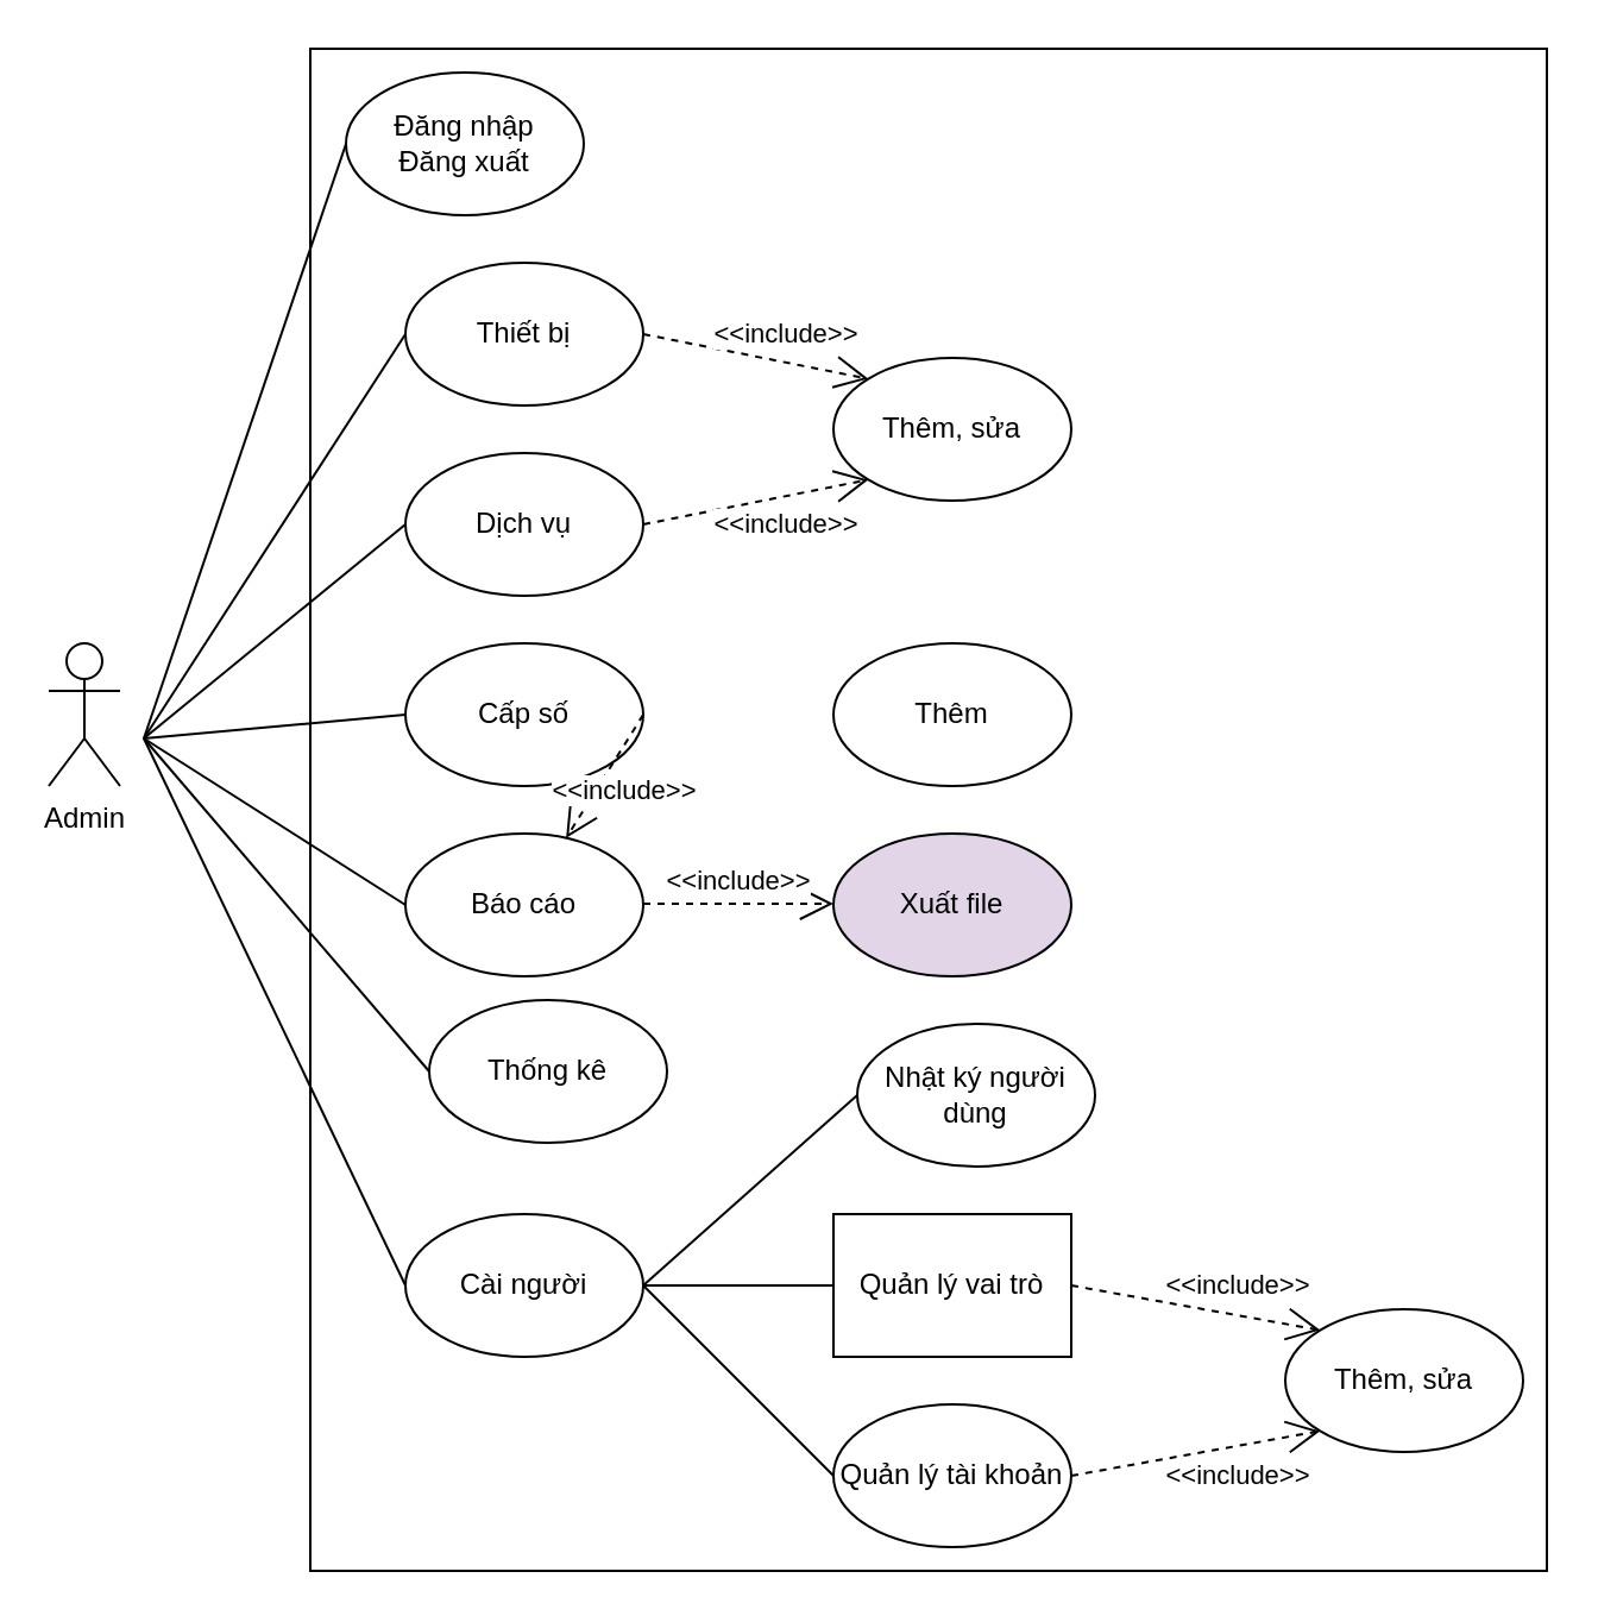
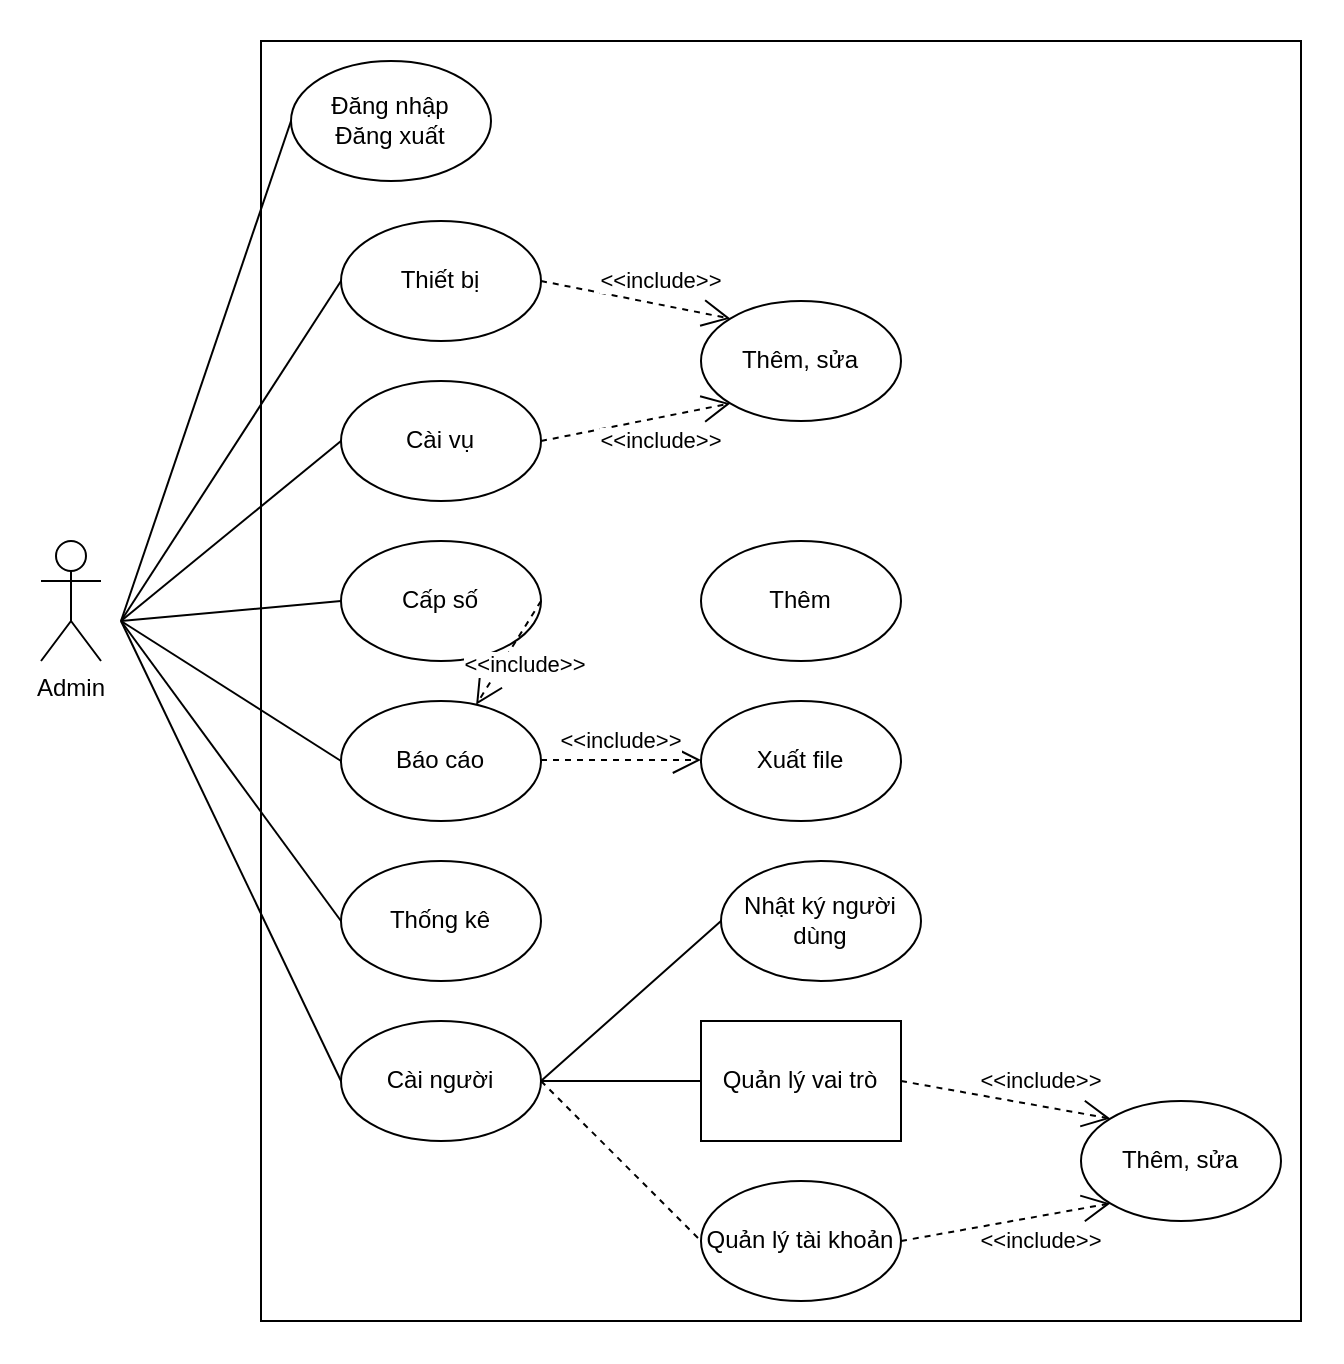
  <mxCell id="0" />
  <mxCell id="1" parent="0" />
  <mxCell id="2" value="" style="rounded=0;whiteSpace=wrap;html=1;" vertex="1" parent="1"><mxGeometry x="130" y="20" width="520" height="640" as="geometry" /></mxCell>
  <mxCell id="3" value="Admin" style="shape=umlActor;verticalLabelPosition=bottom;verticalAlign=top;html=1;outlineConnect=0;" vertex="1" parent="1"><mxGeometry x="20" y="270" width="30" height="60" as="geometry" /></mxCell>
  <mxCell id="4" value="Đăng nhập&lt;br&gt;Đăng xuất" style="ellipse;whiteSpace=wrap;html=1;" vertex="1" parent="1"><mxGeometry x="145" y="30" width="100" height="60" as="geometry" /></mxCell>
  <mxCell id="5" value="Thiết bị" style="ellipse;whiteSpace=wrap;html=1;" vertex="1" parent="1"><mxGeometry x="170" y="110" width="100" height="60" as="geometry" /></mxCell>
- <mxCell id="6" value="Dịch vụ" style="ellipse;whiteSpace=wrap;html=1;" vertex="1" parent="1"><mxGeometry x="170" y="190" width="100" height="60" as="geometry" /></mxCell>
+ <mxCell id="6" value="Cài vụ" style="ellipse;whiteSpace=wrap;html=1;" vertex="1" parent="1"><mxGeometry x="170" y="190" width="100" height="60" as="geometry" /></mxCell>
  <mxCell id="7" value="Cấp số" style="ellipse;whiteSpace=wrap;html=1;" vertex="1" parent="1"><mxGeometry x="170" y="270" width="100" height="60" as="geometry" /></mxCell>
  <mxCell id="8" value="Báo cáo" style="ellipse;whiteSpace=wrap;html=1;" vertex="1" parent="1"><mxGeometry x="170" y="350" width="100" height="60" as="geometry" /></mxCell>
  <mxCell id="9" value="Cài người" style="ellipse;whiteSpace=wrap;html=1;" vertex="1" parent="1"><mxGeometry x="170" y="510" width="100" height="60" as="geometry" /></mxCell>
  <mxCell id="10" value="" style="endArrow=none;html=1;rounded=0;entryX=0;entryY=0.5;entryDx=0;entryDy=0;" edge="1" parent="1" target="4"><mxGeometry width="50" height="50" relative="1" as="geometry"><mxPoint x="60" y="310" as="sourcePoint" /><mxPoint x="110" y="260" as="targetPoint" /></mxGeometry></mxCell>
  <mxCell id="11" value="" style="endArrow=none;html=1;rounded=0;entryX=0;entryY=0.5;entryDx=0;entryDy=0;" edge="1" parent="1" target="5"><mxGeometry width="50" height="50" relative="1" as="geometry"><mxPoint x="60" y="310" as="sourcePoint" /><mxPoint x="120" y="280" as="targetPoint" /></mxGeometry></mxCell>
  <mxCell id="12" value="" style="endArrow=none;html=1;rounded=0;entryX=0;entryY=0.5;entryDx=0;entryDy=0;" edge="1" parent="1" target="6"><mxGeometry width="50" height="50" relative="1" as="geometry"><mxPoint x="60" y="310" as="sourcePoint" /><mxPoint x="140" y="300" as="targetPoint" /></mxGeometry></mxCell>
  <mxCell id="13" value="" style="endArrow=none;html=1;rounded=0;entryX=0;entryY=0.5;entryDx=0;entryDy=0;" edge="1" parent="1" target="7"><mxGeometry width="50" height="50" relative="1" as="geometry"><mxPoint x="60" y="310" as="sourcePoint" /><mxPoint x="140" y="360" as="targetPoint" /></mxGeometry></mxCell>
  <mxCell id="14" value="" style="endArrow=none;html=1;rounded=0;entryX=0;entryY=0.5;entryDx=0;entryDy=0;" edge="1" parent="1" target="9"><mxGeometry width="50" height="50" relative="1" as="geometry"><mxPoint x="60" y="310" as="sourcePoint" /><mxPoint x="480" y="290" as="targetPoint" /></mxGeometry></mxCell>
  <mxCell id="15" value="" style="endArrow=none;html=1;rounded=0;entryX=0;entryY=0.5;entryDx=0;entryDy=0;" edge="1" parent="1" target="8"><mxGeometry width="50" height="50" relative="1" as="geometry"><mxPoint x="60" y="310" as="sourcePoint" /><mxPoint x="90" y="390" as="targetPoint" /></mxGeometry></mxCell>
  <mxCell id="16" value="Thêm, sửa" style="ellipse;whiteSpace=wrap;html=1;" vertex="1" parent="1"><mxGeometry x="350" y="150" width="100" height="60" as="geometry" /></mxCell>
  <mxCell id="17" value="&amp;lt;&amp;lt;include&amp;gt;&amp;gt;" style="endArrow=open;endSize=12;dashed=1;html=1;rounded=0;entryX=0;entryY=0;entryDx=0;entryDy=0;exitX=1;exitY=0.5;exitDx=0;exitDy=0;" edge="1" parent="1" source="5" target="16"><mxGeometry x="0.22" y="12" width="160" relative="1" as="geometry"><mxPoint x="270" y="220" as="sourcePoint" /><mxPoint x="430" y="220" as="targetPoint" /><mxPoint as="offset" /></mxGeometry></mxCell>
  <mxCell id="18" value="&amp;lt;&amp;lt;include&amp;gt;&amp;gt;" style="endArrow=open;endSize=12;dashed=1;html=1;rounded=0;entryX=0;entryY=1;entryDx=0;entryDy=0;exitX=1;exitY=0.5;exitDx=0;exitDy=0;" edge="1" parent="1" source="6" target="16"><mxGeometry x="0.22" y="-12" width="160" relative="1" as="geometry"><mxPoint x="280" y="230" as="sourcePoint" /><mxPoint x="360" y="270" as="targetPoint" /><mxPoint as="offset" /></mxGeometry></mxCell>
  <mxCell id="19" value="Thêm" style="ellipse;whiteSpace=wrap;html=1;" vertex="1" parent="1"><mxGeometry x="350" y="270" width="100" height="60" as="geometry" /></mxCell>
- <mxCell id="20" value="Xuất file" style="ellipse;whiteSpace=wrap;html=1;fillColor=#e1d5e7;" vertex="1" parent="1"><mxGeometry x="350" y="350" width="100" height="60" as="geometry" /></mxCell>
+ <mxCell id="20" value="Xuất file" style="ellipse;whiteSpace=wrap;html=1;" vertex="1" parent="1"><mxGeometry x="350" y="350" width="100" height="60" as="geometry" /></mxCell>
  <mxCell id="21" value="&amp;lt;&amp;lt;include&amp;gt;&amp;gt;" style="endArrow=open;endSize=12;dashed=1;html=1;rounded=0;" edge="1" parent="1"><mxGeometry y="10" width="160" relative="1" as="geometry"><mxPoint x="270" y="379.5" as="sourcePoint" /><mxPoint x="350" y="379.5" as="targetPoint" /><mxPoint as="offset" /></mxGeometry></mxCell>
  <mxCell id="22" value="Quản lý vai trò" style="whiteSpace=wrap;html=1;rounded=0;" vertex="1" parent="1"><mxGeometry x="350" y="510" width="100" height="60" as="geometry" /></mxCell>
  <mxCell id="23" value="Quản lý tài khoản" style="ellipse;whiteSpace=wrap;html=1;" vertex="1" parent="1"><mxGeometry x="350" y="590" width="100" height="60" as="geometry" /></mxCell>
  <mxCell id="24" value="Nhật ký người dùng" style="ellipse;whiteSpace=wrap;html=1;" vertex="1" parent="1"><mxGeometry x="360" y="430" width="100" height="60" as="geometry" /></mxCell>
- <mxCell id="25" value="Thống kê" style="ellipse;whiteSpace=wrap;html=1;" vertex="1" parent="1"><mxGeometry x="180" y="420" width="100" height="60" as="geometry" /></mxCell>
+ <mxCell id="25" value="Thống kê" style="ellipse;whiteSpace=wrap;html=1;" vertex="1" parent="1"><mxGeometry x="170" y="430" width="100" height="60" as="geometry" /></mxCell>
  <mxCell id="26" value="" style="endArrow=none;html=1;rounded=0;entryX=0;entryY=0.5;entryDx=0;entryDy=0;" edge="1" parent="1" target="25"><mxGeometry width="50" height="50" relative="1" as="geometry"><mxPoint x="60" y="310" as="sourcePoint" /><mxPoint x="110" y="580" as="targetPoint" /></mxGeometry></mxCell>
  <mxCell id="27" value="&amp;lt;&amp;lt;include&amp;gt;&amp;gt;" style="endArrow=open;endSize=12;dashed=1;html=1;rounded=0;exitX=1;exitY=0.5;exitDx=0;exitDy=0;" edge="1" parent="1" source="7" target="8"><mxGeometry y="10" width="160" relative="1" as="geometry"><mxPoint x="270" y="380" as="sourcePoint" /><mxPoint x="350" y="380" as="targetPoint" /><mxPoint as="offset" /></mxGeometry></mxCell>
  <mxCell id="28" value="" style="endArrow=none;html=1;rounded=0;entryX=0;entryY=0.5;entryDx=0;entryDy=0;" edge="1" parent="1" target="24"><mxGeometry width="50" height="50" relative="1" as="geometry"><mxPoint x="270" y="540" as="sourcePoint" /><mxPoint x="320" y="490" as="targetPoint" /></mxGeometry></mxCell>
  <mxCell id="29" value="" style="endArrow=none;html=1;rounded=0;exitX=1;exitY=0.5;exitDx=0;exitDy=0;entryX=0;entryY=0.5;entryDx=0;entryDy=0;" edge="1" parent="1" source="9" target="22"><mxGeometry width="50" height="50" relative="1" as="geometry"><mxPoint x="280" y="550" as="sourcePoint" /><mxPoint x="340" y="540" as="targetPoint" /></mxGeometry></mxCell>
- <mxCell id="30" value="" style="endArrow=none;html=1;rounded=0;exitX=1;exitY=0.5;exitDx=0;exitDy=0;entryX=0;entryY=0.5;entryDx=0;entryDy=0;" edge="1" parent="1" source="9" target="23"><mxGeometry width="50" height="50" relative="1" as="geometry"><mxPoint x="280" y="550" as="sourcePoint" /><mxPoint x="360" y="550" as="targetPoint" /></mxGeometry></mxCell>
+ <mxCell id="30" value="" style="endArrow=none;html=1;rounded=0;exitX=1;exitY=0.5;exitDx=0;exitDy=0;entryX=0;entryY=0.5;entryDx=0;entryDy=0;dashed=1;" edge="1" parent="1" source="9" target="23"><mxGeometry width="50" height="50" relative="1" as="geometry"><mxPoint x="280" y="550" as="sourcePoint" /><mxPoint x="360" y="550" as="targetPoint" /></mxGeometry></mxCell>
  <mxCell id="31" value="Thêm, sửa" style="ellipse;whiteSpace=wrap;html=1;" vertex="1" parent="1"><mxGeometry x="540" y="550" width="100" height="60" as="geometry" /></mxCell>
  <mxCell id="32" value="&amp;lt;&amp;lt;include&amp;gt;&amp;gt;" style="endArrow=open;endSize=12;dashed=1;html=1;rounded=0;entryX=0;entryY=0;entryDx=0;entryDy=0;exitX=1;exitY=0.5;exitDx=0;exitDy=0;" edge="1" parent="1" source="22" target="31"><mxGeometry x="0.296" y="12" width="160" relative="1" as="geometry"><mxPoint x="480" y="529" as="sourcePoint" /><mxPoint x="575" y="510" as="targetPoint" /><mxPoint as="offset" /></mxGeometry></mxCell>
  <mxCell id="33" value="&amp;lt;&amp;lt;include&amp;gt;&amp;gt;" style="endArrow=open;endSize=12;dashed=1;html=1;rounded=0;entryX=0;entryY=1;entryDx=0;entryDy=0;exitX=1;exitY=0.5;exitDx=0;exitDy=0;" edge="1" parent="1" source="23" target="31"><mxGeometry x="0.296" y="-12" width="160" relative="1" as="geometry"><mxPoint x="460" y="550" as="sourcePoint" /><mxPoint x="565" y="569" as="targetPoint" /><mxPoint as="offset" /></mxGeometry></mxCell>
